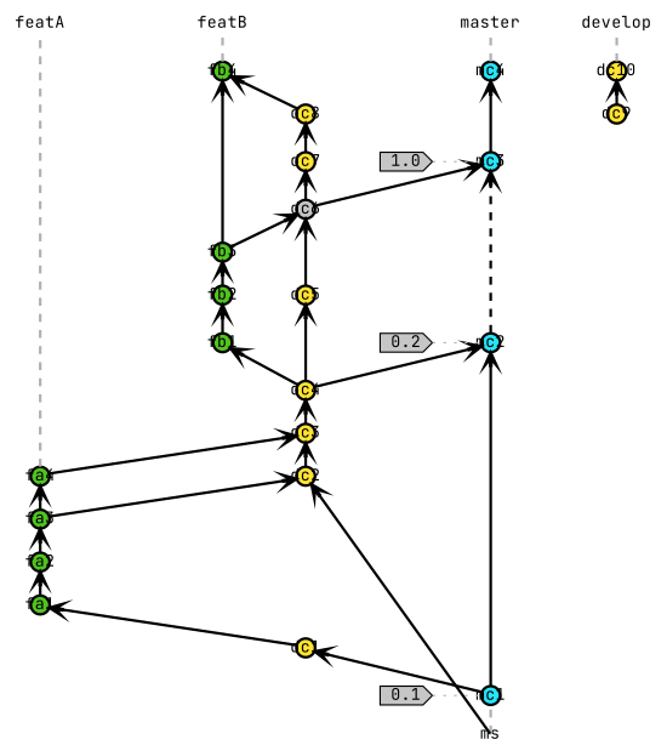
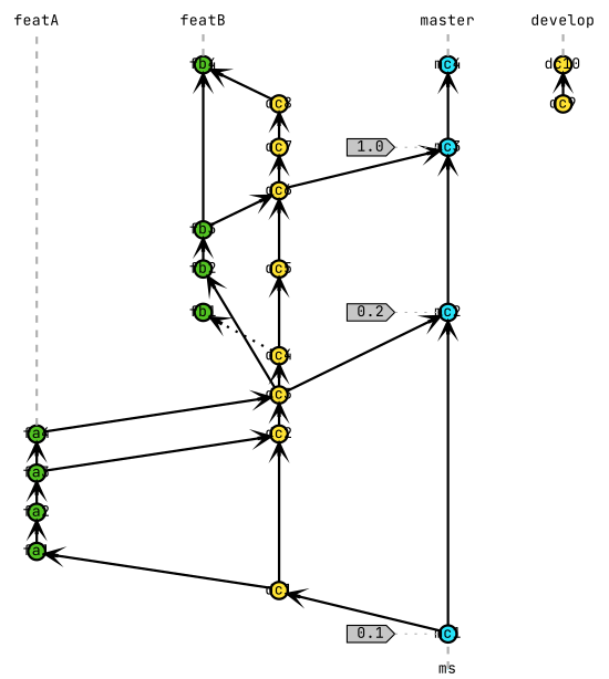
  strict digraph {
    fontname="JetBrains Mono"
    forcelabels=false
    nodesep=0.5
    rankdir=BT
    ranksep=0.25
    splines=line
    node [color=black fillcolor="#FFE333" fixedsize=true font=Consolas fontcolor=black fontname="JetBrains Mono" fontsize="12pt" group=develop margin="0.11,0.055" penwidth=2 shape=circle style=filled]
    edge [arrowhead=vee color=black fontname="JetBrains Mono" penwidth=2]
    n1 [fillcolor=none fixedsize=false group=master height=0 label=master margin=0.05 penwidth=0 shape=none width=0]
    n2 [fillcolor=none fixedsize=false height=0 label=develop margin=0.05 penwidth=0 shape=none width=0]
    n3 [fillcolor=none fixedsize=false group=featA height=0 label=featA margin=0.05 penwidth=0 shape=none width=0]
    n4 [fillcolor=none fixedsize=false group=featB height=0 label=featB margin=0.05 penwidth=0 shape=none width=0]
    ms [fillcolor="#27E4F9" group=master height=0 penwidth=0 width=0]
    mc1 [fillcolor="#27E4F9" group=master height=0.2 width=0.2]
    mc2 [fillcolor="#27E4F9" group=master height=0.2 width=0.2]
    mc3 [fillcolor="#27E4F9" group=master height=0.2 width=0.2]
    mc4 [fillcolor="#27E4F9" group=master height=0.2 width=0.2]
    dc1 [height=0.2 width=0.2]
    dc2 [height=0.2 width=0.2]
    dc3 [height=0.2 width=0.2]
    dc4 [height=0.2 width=0.2]
    dc5 [height=0.2 width=0.2]
-   dc6 [fillcolor="#C6C6C6" height=0.2 width=0.2]
+   dc6 [height=0.2 width=0.2]
    dc7 [height=0.2 width=0.2]
    dc8 [height=0.2 width=0.2]
    dc9 [height=0.2 width=0.2]
    dc10 [height=0.2 width=0.2]
    fa1 [fillcolor="#52C322" group=featA height=0.2 width=0.2]
    fa2 [fillcolor="#52C322" group=featA height=0.2 width=0.2]
    fa3 [fillcolor="#52C322" group=featA height=0.2 width=0.2]
    fa4 [fillcolor="#52C322" group=featA height=0.2 width=0.2]
    fb1 [fillcolor="#52C322" group=featB height=0.2 width=0.2]
    fb2 [fillcolor="#52C322" group=featB height=0.2 width=0.2]
    fb3 [fillcolor="#52C322" group=featB height=0.2 width=0.2]
    fb4 [fillcolor="#52C322" group=featB height=0.2 width=0.2]
    n28 [fillcolor="#C6C6C6" fixedsize=false height=0 label=0.1 penwidth=1 shape=cds width=0 group=""]
    n29 [fillcolor="#C6C6C6" fixedsize=false height=0 label=0.2 penwidth=1 shape=cds width=0 group=""]
    n30 [fillcolor="#C6C6C6" fixedsize=false height=0 label=1.0 penwidth=1 shape=cds width=0 group=""]
    subgraph sub_1 {
      rank=sink
      n1
    }
    subgraph sub_2 {
      rank=sink
      n2
    }
    subgraph sub_3 {
      rank=sink
      n3
    }
    subgraph sub_4 {
      rank=sink
      n4
    }
    subgraph sub_5 {
      n1
      mc1
      mc2
      mc3
      mc4
      subgraph sub_6 {
        rank=source
        ms
      }
    }
    subgraph sub_7 {
      n2
      mc1
      mc2
      mc3
      dc1
      dc2
      dc3
      dc4
      dc5
      dc6
      dc7
      dc8
      dc9
      dc10
    }
    subgraph sub_8 {
      n3
      dc1
      dc2
      dc3
      fa1
      fa2
      fa3
      fa4
    }
    subgraph sub_9 {
      n4
      dc4
      dc6
      fb1
      fb2
      fb3
      fb4
    }
    subgraph sub_10 {
      rank=same
      mc1
      n28
    }
    subgraph sub_11 {
      rank=same
      mc2
      n29
    }
    subgraph sub_12 {
      rank=same
      mc3
      n30
    }
    ms -> mc1 [arrowhead=none color="#b0b0b0" style=dashed]
    mc1 -> mc2
    mc1 -> dc1
-   mc2 -> mc3 [style=dashed]
+   mc2 -> mc3
    mc3 -> mc4
    mc4 -> n1 [arrowhead=none color="#b0b0b0" style=dashed]
-   ms -> dc2
+   dc1 -> dc2
    dc1 -> fa1
    dc2 -> dc3
    dc3 -> dc4
-   dc4 -> mc2
+   dc3 -> mc2
    dc4 -> dc5
-   dc4 -> fb1
+   dc4 -> fb1 [style=dotted]
    dc5 -> dc6
    dc6 -> mc3
    dc6 -> dc7
    dc7 -> dc8
    dc8 -> fb4
    dc9 -> dc10
    dc10 -> n2 [arrowhead=none color="#b0b0b0" style=dashed]
    fa1 -> fa2
    fa2 -> fa3
    fa3 -> dc2
    fa3 -> fa4
    fa4 -> n3 [arrowhead=none color="#b0b0b0" style=dashed]
    fa4 -> dc3
-   fb1 -> fb2
+   dc3 -> fb2
    fb2 -> fb3
    fb3 -> dc6
    fb3 -> fb4
    fb4 -> n4 [arrowhead=none color="#b0b0b0" style=dashed]
    n28 -> mc1 [arrowhead=none color="#b0b0b0" penwidth=1 style=dotted]
    n29 -> mc2 [arrowhead=none color="#b0b0b0" penwidth=1 style=dotted]
    n30 -> mc3 [arrowhead=none color="#b0b0b0" penwidth=1 style=dotted]
  }
